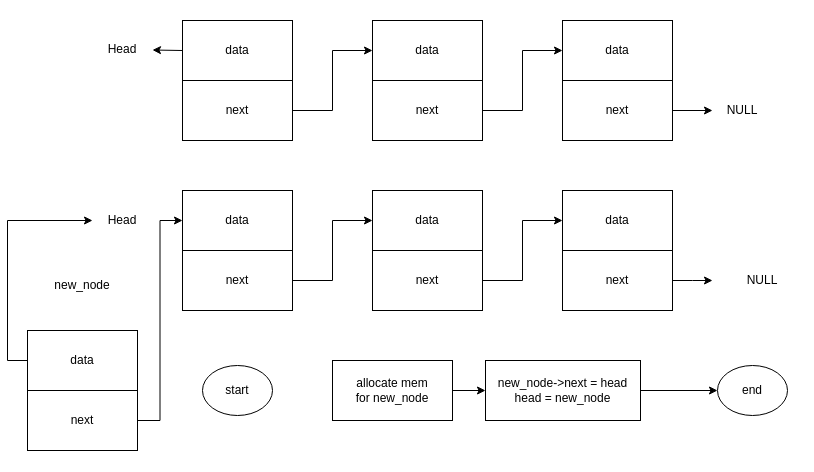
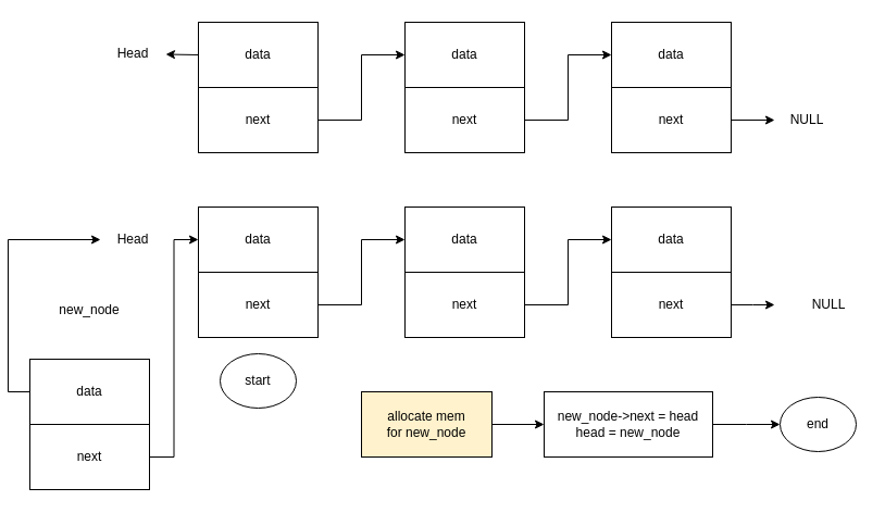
  <mxCell id="0" />
  <mxCell id="1" parent="0" />
  <mxCell id="2" style="edgeStyle=orthogonalEdgeStyle;rounded=0;orthogonalLoop=1;jettySize=auto;html=1;exitX=1;exitY=0.5;exitDx=0;exitDy=0;entryX=0;entryY=0.5;entryDx=0;entryDy=0;" parent="1" source="3" target="7" edge="1"><mxGeometry relative="1" as="geometry" /></mxCell>
  <mxCell id="3" value="next" style="rounded=0;whiteSpace=wrap;html=1;" parent="1" vertex="1"><mxGeometry x="175" y="250" width="110" height="60" as="geometry" /></mxCell>
  <mxCell id="4" value="data" style="rounded=0;whiteSpace=wrap;html=1;" parent="1" vertex="1"><mxGeometry x="175" y="190" width="110" height="60" as="geometry" /></mxCell>
  <mxCell id="5" style="edgeStyle=orthogonalEdgeStyle;rounded=0;orthogonalLoop=1;jettySize=auto;html=1;exitX=1;exitY=0.5;exitDx=0;exitDy=0;entryX=0;entryY=0.5;entryDx=0;entryDy=0;" parent="1" source="6" target="10" edge="1"><mxGeometry relative="1" as="geometry" /></mxCell>
  <mxCell id="6" value="next" style="rounded=0;whiteSpace=wrap;html=1;" parent="1" vertex="1"><mxGeometry x="365" y="250" width="110" height="60" as="geometry" /></mxCell>
  <mxCell id="7" value="data" style="rounded=0;whiteSpace=wrap;html=1;" parent="1" vertex="1"><mxGeometry x="365" y="190" width="110" height="60" as="geometry" /></mxCell>
  <mxCell id="8" style="edgeStyle=orthogonalEdgeStyle;rounded=0;orthogonalLoop=1;jettySize=auto;html=1;exitX=1;exitY=0.5;exitDx=0;exitDy=0;" parent="1" source="9" edge="1"><mxGeometry relative="1" as="geometry"><mxPoint x="705" y="280" as="targetPoint" /></mxGeometry></mxCell>
  <mxCell id="9" value="next" style="rounded=0;whiteSpace=wrap;html=1;" parent="1" vertex="1"><mxGeometry x="555" y="250" width="110" height="60" as="geometry" /></mxCell>
  <mxCell id="10" value="data" style="rounded=0;whiteSpace=wrap;html=1;" parent="1" vertex="1"><mxGeometry x="555" y="190" width="110" height="60" as="geometry" /></mxCell>
  <mxCell id="11" value="NULL" style="text;html=1;strokeColor=none;fillColor=none;align=center;verticalAlign=middle;whiteSpace=wrap;rounded=0;" parent="1" vertex="1"><mxGeometry x="725" y="265" width="60" height="30" as="geometry" /></mxCell>
  <mxCell id="12" value="Head" style="text;html=1;strokeColor=none;fillColor=none;align=center;verticalAlign=middle;whiteSpace=wrap;rounded=0;" parent="1" vertex="1"><mxGeometry x="85" y="205" width="60" height="30" as="geometry" /></mxCell>
- <mxCell id="13" value="start" style="ellipse;whiteSpace=wrap;html=1;" parent="1" vertex="1"><mxGeometry x="195" y="365" width="70" height="50" as="geometry" /></mxCell>
+ <mxCell id="13" value="start" style="ellipse;whiteSpace=wrap;html=1;" parent="1" vertex="1"><mxGeometry x="195" y="325" width="70" height="50" as="geometry" /></mxCell>
  <mxCell id="14" style="edgeStyle=orthogonalEdgeStyle;rounded=0;orthogonalLoop=1;jettySize=auto;html=1;exitX=1;exitY=0.5;exitDx=0;exitDy=0;entryX=0;entryY=0.5;entryDx=0;entryDy=0;" parent="1" source="15" target="17" edge="1"><mxGeometry relative="1" as="geometry" /></mxCell>
- <mxCell id="15" value="allocate mem&lt;br&gt;for new_node" style="rounded=0;whiteSpace=wrap;html=1;" parent="1" vertex="1"><mxGeometry x="325" y="360" width="120" height="60" as="geometry" /></mxCell>
+ <mxCell id="15" value="allocate mem&lt;br&gt;for new_node" style="rounded=0;whiteSpace=wrap;html=1;fillColor=#fff2cc;" parent="1" vertex="1"><mxGeometry x="325" y="360" width="120" height="60" as="geometry" /></mxCell>
  <mxCell id="16" style="edgeStyle=orthogonalEdgeStyle;rounded=0;orthogonalLoop=1;jettySize=auto;html=1;exitX=1;exitY=0.5;exitDx=0;exitDy=0;entryX=0;entryY=0.5;entryDx=0;entryDy=0;" parent="1" source="17" edge="1"><mxGeometry relative="1" as="geometry"><mxPoint x="710" y="390" as="targetPoint" /></mxGeometry></mxCell>
- <mxCell id="17" value="new_node-&amp;gt;next = head&lt;br&gt;head = new_node" style="rounded=0;whiteSpace=wrap;html=1;" parent="1" vertex="1"><mxGeometry x="478" y="360" width="155" height="60" as="geometry" /></mxCell>
+ <mxCell id="17" value="new_node-&amp;gt;next = head&lt;br&gt;head = new_node" style="rounded=0;whiteSpace=wrap;html=1;" parent="1" vertex="1"><mxGeometry x="493" y="360" width="155" height="60" as="geometry" /></mxCell>
  <mxCell id="18" style="edgeStyle=orthogonalEdgeStyle;rounded=0;orthogonalLoop=1;jettySize=auto;html=1;exitX=1;exitY=0.5;exitDx=0;exitDy=0;entryX=0;entryY=0.5;entryDx=0;entryDy=0;" edge="1" parent="1" source="19" target="4"><mxGeometry relative="1" as="geometry" /></mxCell>
  <mxCell id="19" value="next" style="rounded=0;whiteSpace=wrap;html=1;" parent="1" vertex="1"><mxGeometry x="20" y="390" width="110" height="60" as="geometry" /></mxCell>
  <mxCell id="20" style="edgeStyle=orthogonalEdgeStyle;rounded=0;orthogonalLoop=1;jettySize=auto;html=1;exitX=0;exitY=0.5;exitDx=0;exitDy=0;entryX=0;entryY=0.5;entryDx=0;entryDy=0;" parent="1" source="21" target="12" edge="1"><mxGeometry relative="1" as="geometry" /></mxCell>
  <mxCell id="21" value="data" style="rounded=0;whiteSpace=wrap;html=1;" parent="1" vertex="1"><mxGeometry x="20" y="330" width="110" height="60" as="geometry" /></mxCell>
  <mxCell id="22" value="new_node" style="text;html=1;strokeColor=none;fillColor=none;align=center;verticalAlign=middle;whiteSpace=wrap;rounded=0;" parent="1" vertex="1"><mxGeometry x="45" y="270" width="60" height="30" as="geometry" /></mxCell>
  <mxCell id="23" style="edgeStyle=orthogonalEdgeStyle;rounded=0;orthogonalLoop=1;jettySize=auto;html=1;exitX=1;exitY=0.5;exitDx=0;exitDy=0;entryX=0;entryY=0.5;entryDx=0;entryDy=0;" parent="1" source="24" target="28" edge="1"><mxGeometry relative="1" as="geometry" /></mxCell>
  <mxCell id="24" value="next" style="rounded=0;whiteSpace=wrap;html=1;" parent="1" vertex="1"><mxGeometry x="175" y="80" width="110" height="60" as="geometry" /></mxCell>
  <mxCell id="25" value="data" style="rounded=0;whiteSpace=wrap;html=1;" parent="1" vertex="1"><mxGeometry x="175" y="20" width="110" height="60" as="geometry" /></mxCell>
  <mxCell id="26" style="edgeStyle=orthogonalEdgeStyle;rounded=0;orthogonalLoop=1;jettySize=auto;html=1;exitX=1;exitY=0.5;exitDx=0;exitDy=0;entryX=0;entryY=0.5;entryDx=0;entryDy=0;" parent="1" source="27" target="31" edge="1"><mxGeometry relative="1" as="geometry" /></mxCell>
  <mxCell id="27" value="next" style="rounded=0;whiteSpace=wrap;html=1;" parent="1" vertex="1"><mxGeometry x="365" y="80" width="110" height="60" as="geometry" /></mxCell>
  <mxCell id="28" value="data" style="rounded=0;whiteSpace=wrap;html=1;" parent="1" vertex="1"><mxGeometry x="365" y="20" width="110" height="60" as="geometry" /></mxCell>
  <mxCell id="29" style="edgeStyle=orthogonalEdgeStyle;rounded=0;orthogonalLoop=1;jettySize=auto;html=1;exitX=1;exitY=0.5;exitDx=0;exitDy=0;" parent="1" source="30" target="32" edge="1"><mxGeometry relative="1" as="geometry"><mxPoint x="735" y="110" as="targetPoint" /></mxGeometry></mxCell>
  <mxCell id="30" value="next" style="rounded=0;whiteSpace=wrap;html=1;" parent="1" vertex="1"><mxGeometry x="555" y="80" width="110" height="60" as="geometry" /></mxCell>
  <mxCell id="31" value="data" style="rounded=0;whiteSpace=wrap;html=1;" parent="1" vertex="1"><mxGeometry x="555" y="20" width="110" height="60" as="geometry" /></mxCell>
  <mxCell id="32" value="NULL" style="text;html=1;strokeColor=none;fillColor=none;align=center;verticalAlign=middle;whiteSpace=wrap;rounded=0;" parent="1" vertex="1"><mxGeometry x="705" y="95" width="60" height="30" as="geometry" /></mxCell>
  <mxCell id="33" value="" style="endArrow=classic;html=1;rounded=0;exitX=0;exitY=0.5;exitDx=0;exitDy=0;" parent="1" source="25" target="34" edge="1"><mxGeometry width="50" height="50" relative="1" as="geometry"><mxPoint x="415" y="169" as="sourcePoint" /><mxPoint x="115" y="49" as="targetPoint" /></mxGeometry></mxCell>
  <mxCell id="34" value="Head" style="text;html=1;strokeColor=none;fillColor=none;align=center;verticalAlign=middle;whiteSpace=wrap;rounded=0;" parent="1" vertex="1"><mxGeometry x="85" y="34" width="60" height="30" as="geometry" /></mxCell>
  <mxCell id="35" value="end" style="ellipse;whiteSpace=wrap;html=1;" parent="1" vertex="1"><mxGeometry x="710" y="365" width="70" height="50" as="geometry" /></mxCell>
